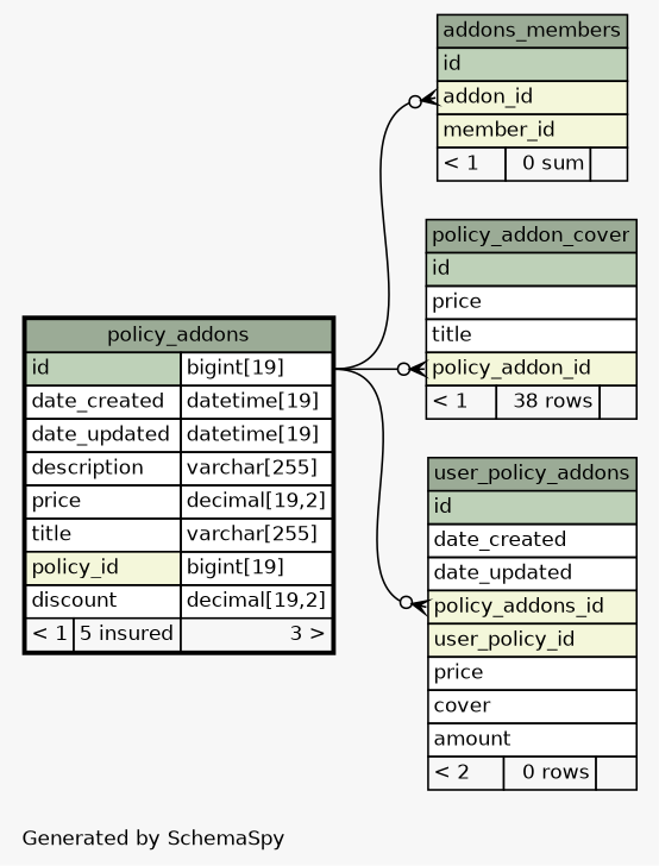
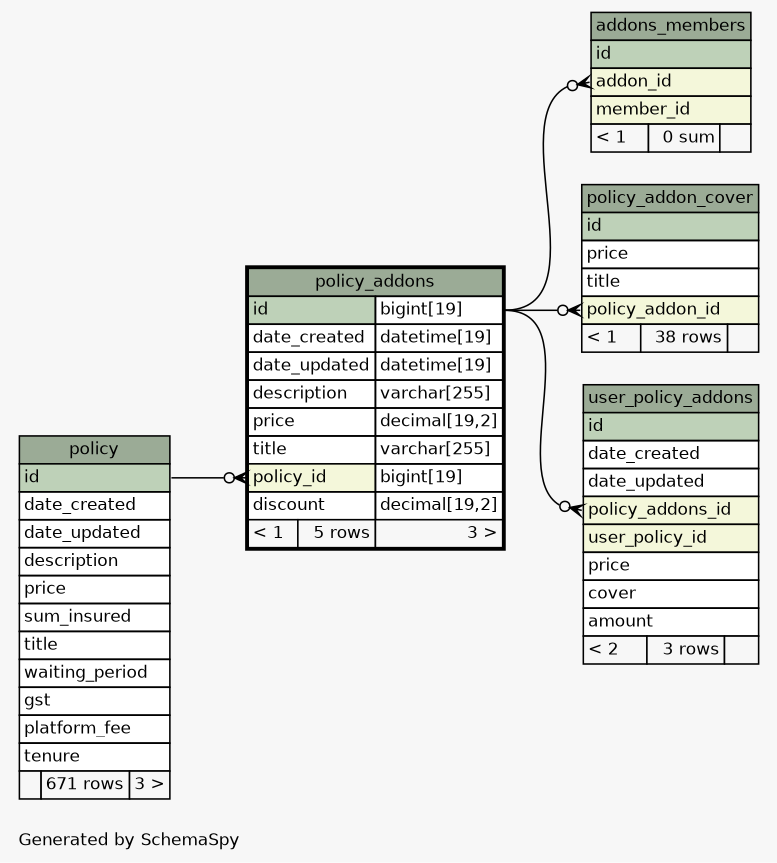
  digraph {
    bgcolor="#f7f7f7"
    fontname=Helvetica
    fontsize=11
    label="\nGenerated by SchemaSpy"
    labeljust=l
    nodesep=0.18
    rankdir=RL
    ranksep=0.46
    node [fontname=Helvetica fontsize=11 shape=plaintext]
    edge [arrowhead=none arrowsize=0.8 arrowtail=crowodot dir=back headport="id.type:e"]
    n1 [label=<     <TABLE BORDER="0" CELLBORDER="1" CELLSPACING="0" BGCOLOR="#ffffff">       <TR><TD COLSPAN="3" BGCOLOR="#9bab96" ALIGN="CENTER">addons_members</TD></TR>       <TR><TD PORT="id" COLSPAN="3" BGCOLOR="#bed1b8" ALIGN="LEFT">id</TD></TR>       <TR><TD PORT="addon_id" COLSPAN="3" BGCOLOR="#f4f7da" ALIGN="LEFT">addon_id</TD></TR>       <TR><TD PORT="member_id" COLSPAN="3" BGCOLOR="#f4f7da" ALIGN="LEFT">member_id</TD></TR>       <TR><TD ALIGN="LEFT" BGCOLOR="#f7f7f7">&lt; 1</TD><TD ALIGN="RIGHT" BGCOLOR="#f7f7f7">0 sum</TD><TD ALIGN="RIGHT" BGCOLOR="#f7f7f7">  </TD></TR>     </TABLE>>]
-   n2 [label=<     <TABLE BORDER="2" CELLBORDER="1" CELLSPACING="0" BGCOLOR="#ffffff">       <TR><TD COLSPAN="3" BGCOLOR="#9bab96" ALIGN="CENTER">policy_addons</TD></TR>       <TR><TD PORT="id" COLSPAN="2" BGCOLOR="#bed1b8" ALIGN="LEFT">id</TD><TD PORT="id.type" ALIGN="LEFT">bigint[19]</TD></TR>       <TR><TD PORT="date_created" COLSPAN="2" ALIGN="LEFT">date_created</TD><TD PORT="date_created.type" ALIGN="LEFT">datetime[19]</TD></TR>       <TR><TD PORT="date_updated" COLSPAN="2" ALIGN="LEFT">date_updated</TD><TD PORT="date_updated.type" ALIGN="LEFT">datetime[19]</TD></TR>       <TR><TD PORT="description" COLSPAN="2" ALIGN="LEFT">description</TD><TD PORT="description.type" ALIGN="LEFT">varchar[255]</TD></TR>       <TR><TD PORT="price" COLSPAN="2" ALIGN="LEFT">price</TD><TD PORT="price.type" ALIGN="LEFT">decimal[19,2]</TD></TR>       <TR><TD PORT="title" COLSPAN="2" ALIGN="LEFT">title</TD><TD PORT="title.type" ALIGN="LEFT">varchar[255]</TD></TR>       <TR><TD PORT="policy_id" COLSPAN="2" BGCOLOR="#f4f7da" ALIGN="LEFT">policy_id</TD><TD PORT="policy_id.type" ALIGN="LEFT">bigint[19]</TD></TR>       <TR><TD PORT="discount" COLSPAN="2" ALIGN="LEFT">discount</TD><TD PORT="discount.type" ALIGN="LEFT">decimal[19,2]</TD></TR>       <TR><TD ALIGN="LEFT" BGCOLOR="#f7f7f7">&lt; 1</TD><TD ALIGN="RIGHT" BGCOLOR="#f7f7f7">5 insured</TD><TD ALIGN="RIGHT" BGCOLOR="#f7f7f7">3 &gt;</TD></TR>     </TABLE>>]
+   n2 [label=<     <TABLE BORDER="2" CELLBORDER="1" CELLSPACING="0" BGCOLOR="#ffffff">       <TR><TD COLSPAN="3" BGCOLOR="#9bab96" ALIGN="CENTER">policy_addons</TD></TR>       <TR><TD PORT="id" COLSPAN="2" BGCOLOR="#bed1b8" ALIGN="LEFT">id</TD><TD PORT="id.type" ALIGN="LEFT">bigint[19]</TD></TR>       <TR><TD PORT="date_created" COLSPAN="2" ALIGN="LEFT">date_created</TD><TD PORT="date_created.type" ALIGN="LEFT">datetime[19]</TD></TR>       <TR><TD PORT="date_updated" COLSPAN="2" ALIGN="LEFT">date_updated</TD><TD PORT="date_updated.type" ALIGN="LEFT">datetime[19]</TD></TR>       <TR><TD PORT="description" COLSPAN="2" ALIGN="LEFT">description</TD><TD PORT="description.type" ALIGN="LEFT">varchar[255]</TD></TR>       <TR><TD PORT="price" COLSPAN="2" ALIGN="LEFT">price</TD><TD PORT="price.type" ALIGN="LEFT">decimal[19,2]</TD></TR>       <TR><TD PORT="title" COLSPAN="2" ALIGN="LEFT">title</TD><TD PORT="title.type" ALIGN="LEFT">varchar[255]</TD></TR>       <TR><TD PORT="policy_id" COLSPAN="2" BGCOLOR="#f4f7da" ALIGN="LEFT">policy_id</TD><TD PORT="policy_id.type" ALIGN="LEFT">bigint[19]</TD></TR>       <TR><TD PORT="discount" COLSPAN="2" ALIGN="LEFT">discount</TD><TD PORT="discount.type" ALIGN="LEFT">decimal[19,2]</TD></TR>       <TR><TD ALIGN="LEFT" BGCOLOR="#f7f7f7">&lt; 1</TD><TD ALIGN="RIGHT" BGCOLOR="#f7f7f7">5 rows</TD><TD ALIGN="RIGHT" BGCOLOR="#f7f7f7">3 &gt;</TD></TR>     </TABLE>>]
+   n3 [label=<     <TABLE BORDER="0" CELLBORDER="1" CELLSPACING="0" BGCOLOR="#ffffff">       <TR><TD COLSPAN="3" BGCOLOR="#9bab96" ALIGN="CENTER">policy</TD></TR>       <TR><TD PORT="id" COLSPAN="3" BGCOLOR="#bed1b8" ALIGN="LEFT">id</TD></TR>       <TR><TD PORT="date_created" COLSPAN="3" ALIGN="LEFT">date_created</TD></TR>       <TR><TD PORT="date_updated" COLSPAN="3" ALIGN="LEFT">date_updated</TD></TR>       <TR><TD PORT="description" COLSPAN="3" ALIGN="LEFT">description</TD></TR>       <TR><TD PORT="price" COLSPAN="3" ALIGN="LEFT">price</TD></TR>       <TR><TD PORT="sum_insured" COLSPAN="3" ALIGN="LEFT">sum_insured</TD></TR>       <TR><TD PORT="title" COLSPAN="3" ALIGN="LEFT">title</TD></TR>       <TR><TD PORT="waiting_period" COLSPAN="3" ALIGN="LEFT">waiting_period</TD></TR>       <TR><TD PORT="gst" COLSPAN="3" ALIGN="LEFT">gst</TD></TR>       <TR><TD PORT="platform_fee" COLSPAN="3" ALIGN="LEFT">platform_fee</TD></TR>       <TR><TD PORT="tenure" COLSPAN="3" ALIGN="LEFT">tenure</TD></TR>       <TR><TD ALIGN="LEFT" BGCOLOR="#f7f7f7">  </TD><TD ALIGN="RIGHT" BGCOLOR="#f7f7f7">671 rows</TD><TD ALIGN="RIGHT" BGCOLOR="#f7f7f7">3 &gt;</TD></TR>     </TABLE>>]
    n4 [label=<     <TABLE BORDER="0" CELLBORDER="1" CELLSPACING="0" BGCOLOR="#ffffff">       <TR><TD COLSPAN="3" BGCOLOR="#9bab96" ALIGN="CENTER">policy_addon_cover</TD></TR>       <TR><TD PORT="id" COLSPAN="3" BGCOLOR="#bed1b8" ALIGN="LEFT">id</TD></TR>       <TR><TD PORT="price" COLSPAN="3" ALIGN="LEFT">price</TD></TR>       <TR><TD PORT="title" COLSPAN="3" ALIGN="LEFT">title</TD></TR>       <TR><TD PORT="policy_addon_id" COLSPAN="3" BGCOLOR="#f4f7da" ALIGN="LEFT">policy_addon_id</TD></TR>       <TR><TD ALIGN="LEFT" BGCOLOR="#f7f7f7">&lt; 1</TD><TD ALIGN="RIGHT" BGCOLOR="#f7f7f7">38 rows</TD><TD ALIGN="RIGHT" BGCOLOR="#f7f7f7">  </TD></TR>     </TABLE>>]
-   n5 [label=<     <TABLE BORDER="0" CELLBORDER="1" CELLSPACING="0" BGCOLOR="#ffffff">       <TR><TD COLSPAN="3" BGCOLOR="#9bab96" ALIGN="CENTER">user_policy_addons</TD></TR>       <TR><TD PORT="id" COLSPAN="3" BGCOLOR="#bed1b8" ALIGN="LEFT">id</TD></TR>       <TR><TD PORT="date_created" COLSPAN="3" ALIGN="LEFT">date_created</TD></TR>       <TR><TD PORT="date_updated" COLSPAN="3" ALIGN="LEFT">date_updated</TD></TR>       <TR><TD PORT="policy_addons_id" COLSPAN="3" BGCOLOR="#f4f7da" ALIGN="LEFT">policy_addons_id</TD></TR>       <TR><TD PORT="user_policy_id" COLSPAN="3" BGCOLOR="#f4f7da" ALIGN="LEFT">user_policy_id</TD></TR>       <TR><TD PORT="price" COLSPAN="3" ALIGN="LEFT">price</TD></TR>       <TR><TD PORT="cover" COLSPAN="3" ALIGN="LEFT">cover</TD></TR>       <TR><TD PORT="amount" COLSPAN="3" ALIGN="LEFT">amount</TD></TR>       <TR><TD ALIGN="LEFT" BGCOLOR="#f7f7f7">&lt; 2</TD><TD ALIGN="RIGHT" BGCOLOR="#f7f7f7">0 rows</TD><TD ALIGN="RIGHT" BGCOLOR="#f7f7f7">  </TD></TR>     </TABLE>>]
+   n5 [label=<     <TABLE BORDER="0" CELLBORDER="1" CELLSPACING="0" BGCOLOR="#ffffff">       <TR><TD COLSPAN="3" BGCOLOR="#9bab96" ALIGN="CENTER">user_policy_addons</TD></TR>       <TR><TD PORT="id" COLSPAN="3" BGCOLOR="#bed1b8" ALIGN="LEFT">id</TD></TR>       <TR><TD PORT="date_created" COLSPAN="3" ALIGN="LEFT">date_created</TD></TR>       <TR><TD PORT="date_updated" COLSPAN="3" ALIGN="LEFT">date_updated</TD></TR>       <TR><TD PORT="policy_addons_id" COLSPAN="3" BGCOLOR="#f4f7da" ALIGN="LEFT">policy_addons_id</TD></TR>       <TR><TD PORT="user_policy_id" COLSPAN="3" BGCOLOR="#f4f7da" ALIGN="LEFT">user_policy_id</TD></TR>       <TR><TD PORT="price" COLSPAN="3" ALIGN="LEFT">price</TD></TR>       <TR><TD PORT="cover" COLSPAN="3" ALIGN="LEFT">cover</TD></TR>       <TR><TD PORT="amount" COLSPAN="3" ALIGN="LEFT">amount</TD></TR>       <TR><TD ALIGN="LEFT" BGCOLOR="#f7f7f7">&lt; 2</TD><TD ALIGN="RIGHT" BGCOLOR="#f7f7f7">3 rows</TD><TD ALIGN="RIGHT" BGCOLOR="#f7f7f7">  </TD></TR>     </TABLE>>]
    n1 -> n2 [tailport="addon_id:w"]
+   n2 -> n3 [headport="id:e" tailport="policy_id:w"]
    n4 -> n2 [tailport="policy_addon_id:w"]
    n5 -> n2 [tailport="policy_addons_id:w"]
  }
